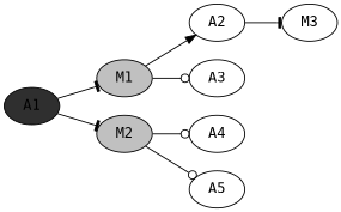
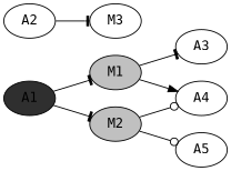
  digraph {
    fontname="DejaVu Sans Mono"
    rankdir=LR
    node [fontname="DejaVu Sans Mono"]
    edge [arrowhead=tee fontname="DejaVu Sans Mono"]
    A1 [fillcolor="#2f2f2f" style=filled]
    M1 [fillcolor=gray style=filled]
    M2 [fillcolor=gray style=filled]
    n4 [label=A2]
    n5 [label=A3]
    n6 [label=A4]
    n7 [label=A5]
    M3
    A1 -> M1
    A1 -> M2
-   M1 -> n4 [arrowhead=normal]
-   M1 -> n5 [arrowhead=odot]
+   M1 -> n6 [arrowhead=normal]
+   M1 -> n5
    M2 -> n6 [arrowhead=odot]
    M2 -> n7 [arrowhead=odot]
    n4 -> M3
  }
